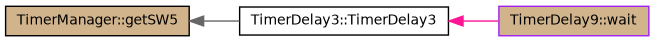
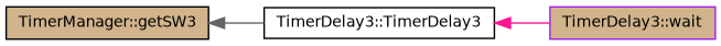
  digraph {
    rankdir=LR
    node [color=black fillcolor=tan fontname=Helvetica fontsize=10 shape=record style=filled]
    edge [dir=back fontname=Helvetica fontsize=10 labelfontname=Helvetica labelfontsize=10 style=solid]
-   n1 [fontcolor=black height=0.2 label="TimerManager::getSW5" width=0.4]
+   n1 [fontcolor=black height=0.2 label="TimerManager::getSW3" width=0.4]
    n2 [fillcolor=white height=0.2 label="TimerDelay3::TimerDelay3" width=0.4]
-   n3 [color=purple height=0.2 label="TimerDelay9::wait" width=0.4]
+   n3 [color=purple height=0.2 label="TimerDelay3::wait" width=0.4]
    n1 -> n2 [color=gray40]
    n2 -> n3 [color=deeppink]
  }
